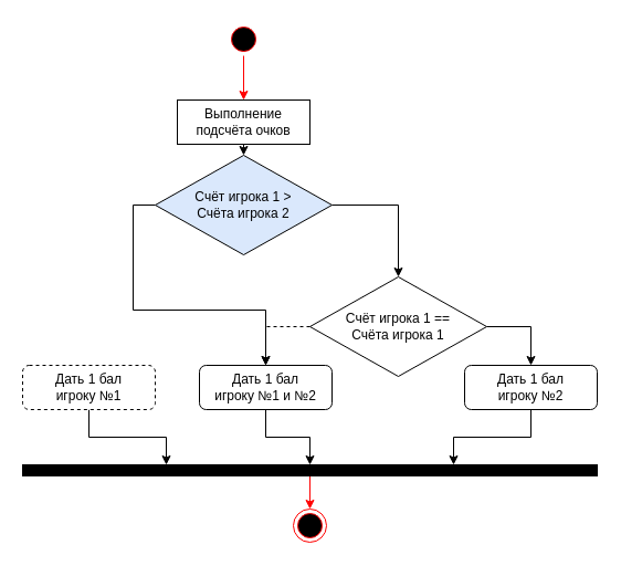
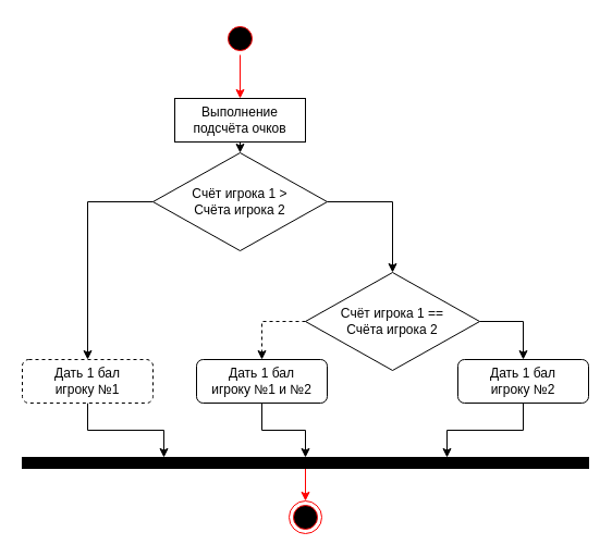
  <mxCell id="0" />
  <mxCell id="1" parent="0" />
  <mxCell id="2" style="edgeStyle=orthogonalEdgeStyle;rounded=0;orthogonalLoop=1;jettySize=auto;html=1;exitX=0.5;exitY=1;exitDx=0;exitDy=0;entryX=0.5;entryY=0;entryDx=0;entryDy=0;" edge="1" parent="1" source="3" target="6"><mxGeometry relative="1" as="geometry" /></mxCell>
  <mxCell id="3" value="Выполнение подсчёта очков" style="whiteSpace=wrap;html=1;rounded=0;" vertex="1" parent="1"><mxGeometry x="160" y="90" width="120" height="40" as="geometry" /></mxCell>
- <mxCell id="4" style="edgeStyle=orthogonalEdgeStyle;rounded=0;orthogonalLoop=1;jettySize=auto;html=1;exitX=0;exitY=0.5;exitDx=0;exitDy=0;" edge="1" parent="1" source="6" target="18"><mxGeometry relative="1" as="geometry" /></mxCell>
+ <mxCell id="4" style="edgeStyle=orthogonalEdgeStyle;rounded=0;orthogonalLoop=1;jettySize=auto;html=1;exitX=0;exitY=0.5;exitDx=0;exitDy=0;entryX=0.5;entryY=0;entryDx=0;entryDy=0;" edge="1" parent="1" source="6" target="16"><mxGeometry relative="1" as="geometry" /></mxCell>
  <mxCell id="5" style="edgeStyle=orthogonalEdgeStyle;rounded=0;orthogonalLoop=1;jettySize=auto;html=1;exitX=1;exitY=0.5;exitDx=0;exitDy=0;" edge="1" parent="1" source="6" target="14"><mxGeometry relative="1" as="geometry" /></mxCell>
- <mxCell id="6" value="Счёт игрока 1 &amp;gt;&lt;br&gt;Счёта игрока 2" style="rhombus;whiteSpace=wrap;html=1;fillColor=#dae8fc;" vertex="1" parent="1"><mxGeometry x="140" y="140" width="160" height="90" as="geometry" /></mxCell>
+ <mxCell id="6" value="Счёт игрока 1 &amp;gt;&lt;br&gt;Счёта игрока 2" style="rhombus;whiteSpace=wrap;html=1;" vertex="1" parent="1"><mxGeometry x="140" y="140" width="160" height="90" as="geometry" /></mxCell>
  <mxCell id="7" style="edgeStyle=orthogonalEdgeStyle;rounded=0;orthogonalLoop=1;jettySize=auto;html=1;exitX=0.5;exitY=1;exitDx=0;exitDy=0;entryX=0.5;entryY=0;entryDx=0;entryDy=0;strokeColor=#FF0000;" edge="1" parent="1" source="8" target="11"><mxGeometry relative="1" as="geometry" /></mxCell>
  <mxCell id="8" value="" style="rounded=0;whiteSpace=wrap;html=1;fillColor=#000000;" vertex="1" parent="1"><mxGeometry x="20" y="420" width="520" height="10" as="geometry" /></mxCell>
  <mxCell id="9" style="edgeStyle=orthogonalEdgeStyle;rounded=0;orthogonalLoop=1;jettySize=auto;html=1;exitX=0.5;exitY=1;exitDx=0;exitDy=0;entryX=0.5;entryY=0;entryDx=0;entryDy=0;strokeColor=#FF0000;" edge="1" parent="1" source="10" target="3"><mxGeometry relative="1" as="geometry" /></mxCell>
  <mxCell id="10" value="" style="ellipse;html=1;shape=startState;fillColor=#000000;strokeColor=#ff0000;" vertex="1" parent="1"><mxGeometry x="205" y="20" width="30" height="30" as="geometry" /></mxCell>
  <mxCell id="11" value="" style="ellipse;html=1;shape=endState;fillColor=#000000;strokeColor=#ff0000;" vertex="1" parent="1"><mxGeometry x="265" y="460" width="30" height="30" as="geometry" /></mxCell>
  <mxCell id="12" style="edgeStyle=orthogonalEdgeStyle;rounded=0;orthogonalLoop=1;jettySize=auto;html=1;exitX=0;exitY=0.5;exitDx=0;exitDy=0;dashed=1;" edge="1" parent="1" source="14" target="18"><mxGeometry relative="1" as="geometry" /></mxCell>
  <mxCell id="13" style="edgeStyle=orthogonalEdgeStyle;rounded=0;orthogonalLoop=1;jettySize=auto;html=1;exitX=1;exitY=0.5;exitDx=0;exitDy=0;entryX=0.5;entryY=0;entryDx=0;entryDy=0;" edge="1" parent="1" source="14" target="20"><mxGeometry relative="1" as="geometry" /></mxCell>
- <mxCell id="14" value="Счёт игрока 1 ==&lt;br&gt;Счёта игрока 1" style="rhombus;whiteSpace=wrap;html=1;" vertex="1" parent="1"><mxGeometry x="280" y="250" width="160" height="90" as="geometry" /></mxCell>
+ <mxCell id="14" value="Счёт игрока 1 ==&lt;br&gt;Счёта игрока 2" style="rhombus;whiteSpace=wrap;html=1;" vertex="1" parent="1"><mxGeometry x="280" y="250" width="160" height="90" as="geometry" /></mxCell>
  <mxCell id="15" style="edgeStyle=orthogonalEdgeStyle;rounded=0;orthogonalLoop=1;jettySize=auto;html=1;exitX=0.5;exitY=1;exitDx=0;exitDy=0;entryX=0.25;entryY=0;entryDx=0;entryDy=0;" edge="1" parent="1" source="16" target="8"><mxGeometry relative="1" as="geometry" /></mxCell>
  <mxCell id="16" value="Дать 1 бал&lt;br&gt;игроку №1" style="rounded=1;whiteSpace=wrap;html=1;dashed=1;" vertex="1" parent="1"><mxGeometry x="20" y="330" width="120" height="40" as="geometry" /></mxCell>
  <mxCell id="17" style="edgeStyle=orthogonalEdgeStyle;rounded=0;orthogonalLoop=1;jettySize=auto;html=1;exitX=0.5;exitY=1;exitDx=0;exitDy=0;entryX=0.5;entryY=0;entryDx=0;entryDy=0;" edge="1" parent="1" source="18" target="8"><mxGeometry relative="1" as="geometry" /></mxCell>
  <mxCell id="18" value="Дать 1 бал&lt;br&gt;игроку №1 и №2" style="rounded=1;whiteSpace=wrap;html=1;" vertex="1" parent="1"><mxGeometry x="180" y="330" width="120" height="40" as="geometry" /></mxCell>
  <mxCell id="19" style="edgeStyle=orthogonalEdgeStyle;rounded=0;orthogonalLoop=1;jettySize=auto;html=1;exitX=0.5;exitY=1;exitDx=0;exitDy=0;entryX=0.75;entryY=0;entryDx=0;entryDy=0;" edge="1" parent="1" source="20" target="8"><mxGeometry relative="1" as="geometry" /></mxCell>
  <mxCell id="20" value="Дать 1 бал&lt;br&gt;игроку №2" style="rounded=1;whiteSpace=wrap;html=1;" vertex="1" parent="1"><mxGeometry x="420" y="330" width="120" height="40" as="geometry" /></mxCell>
